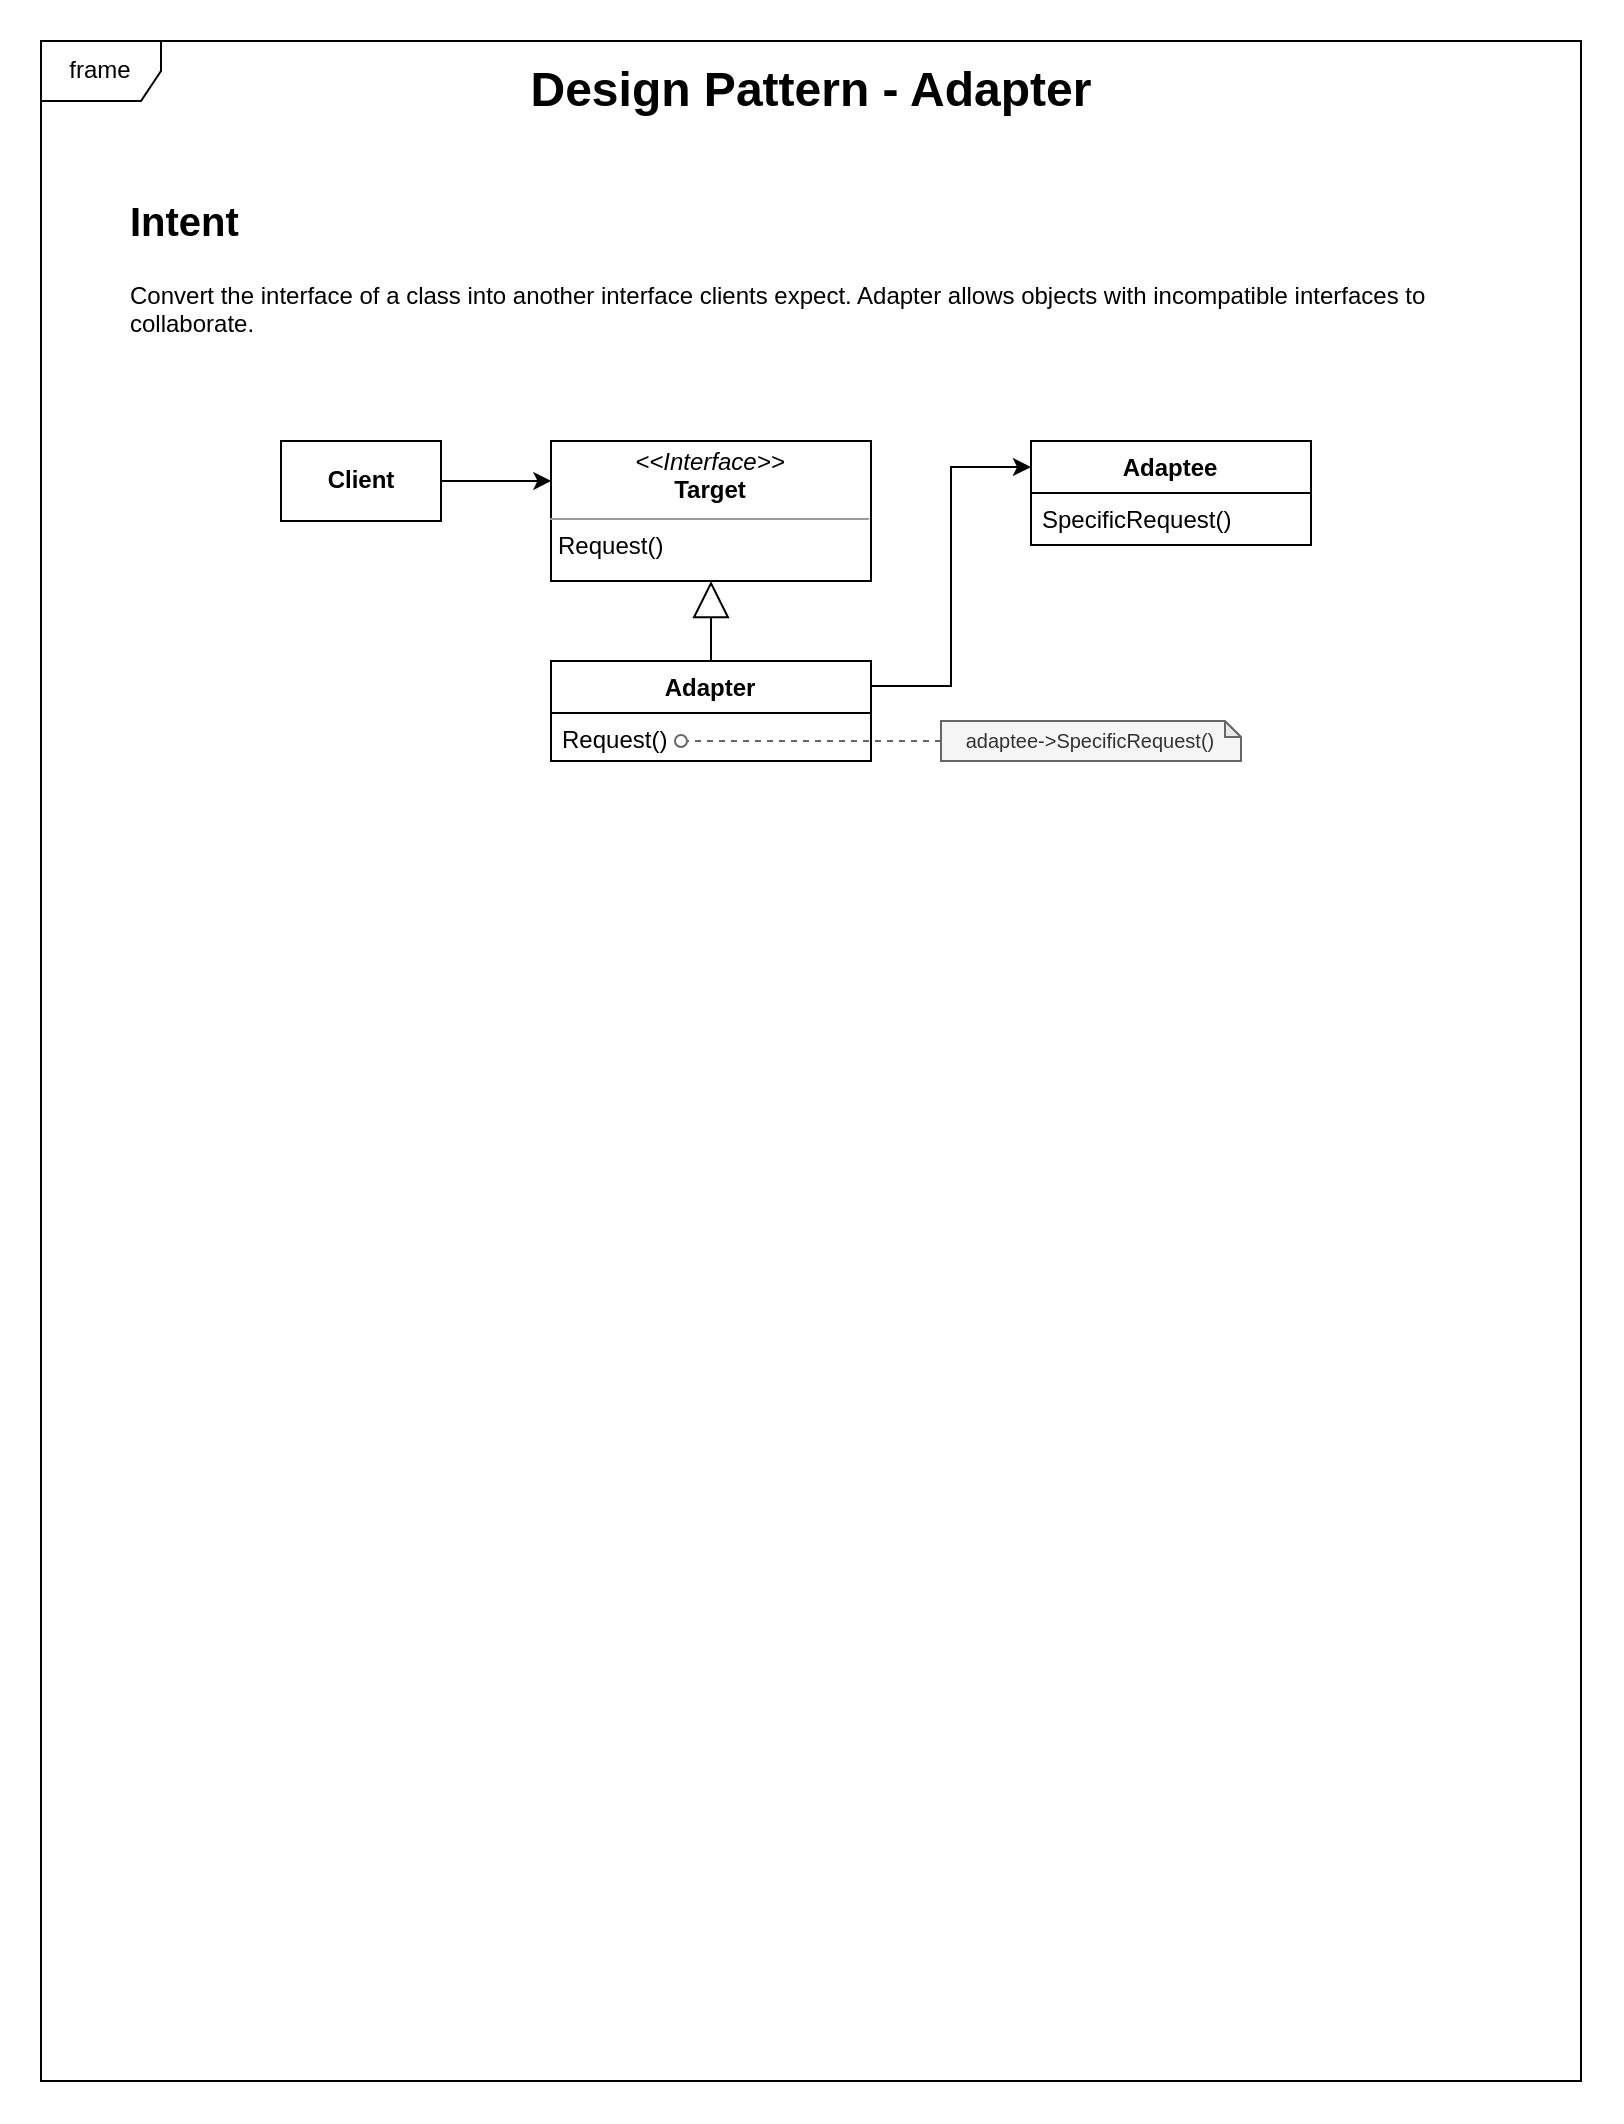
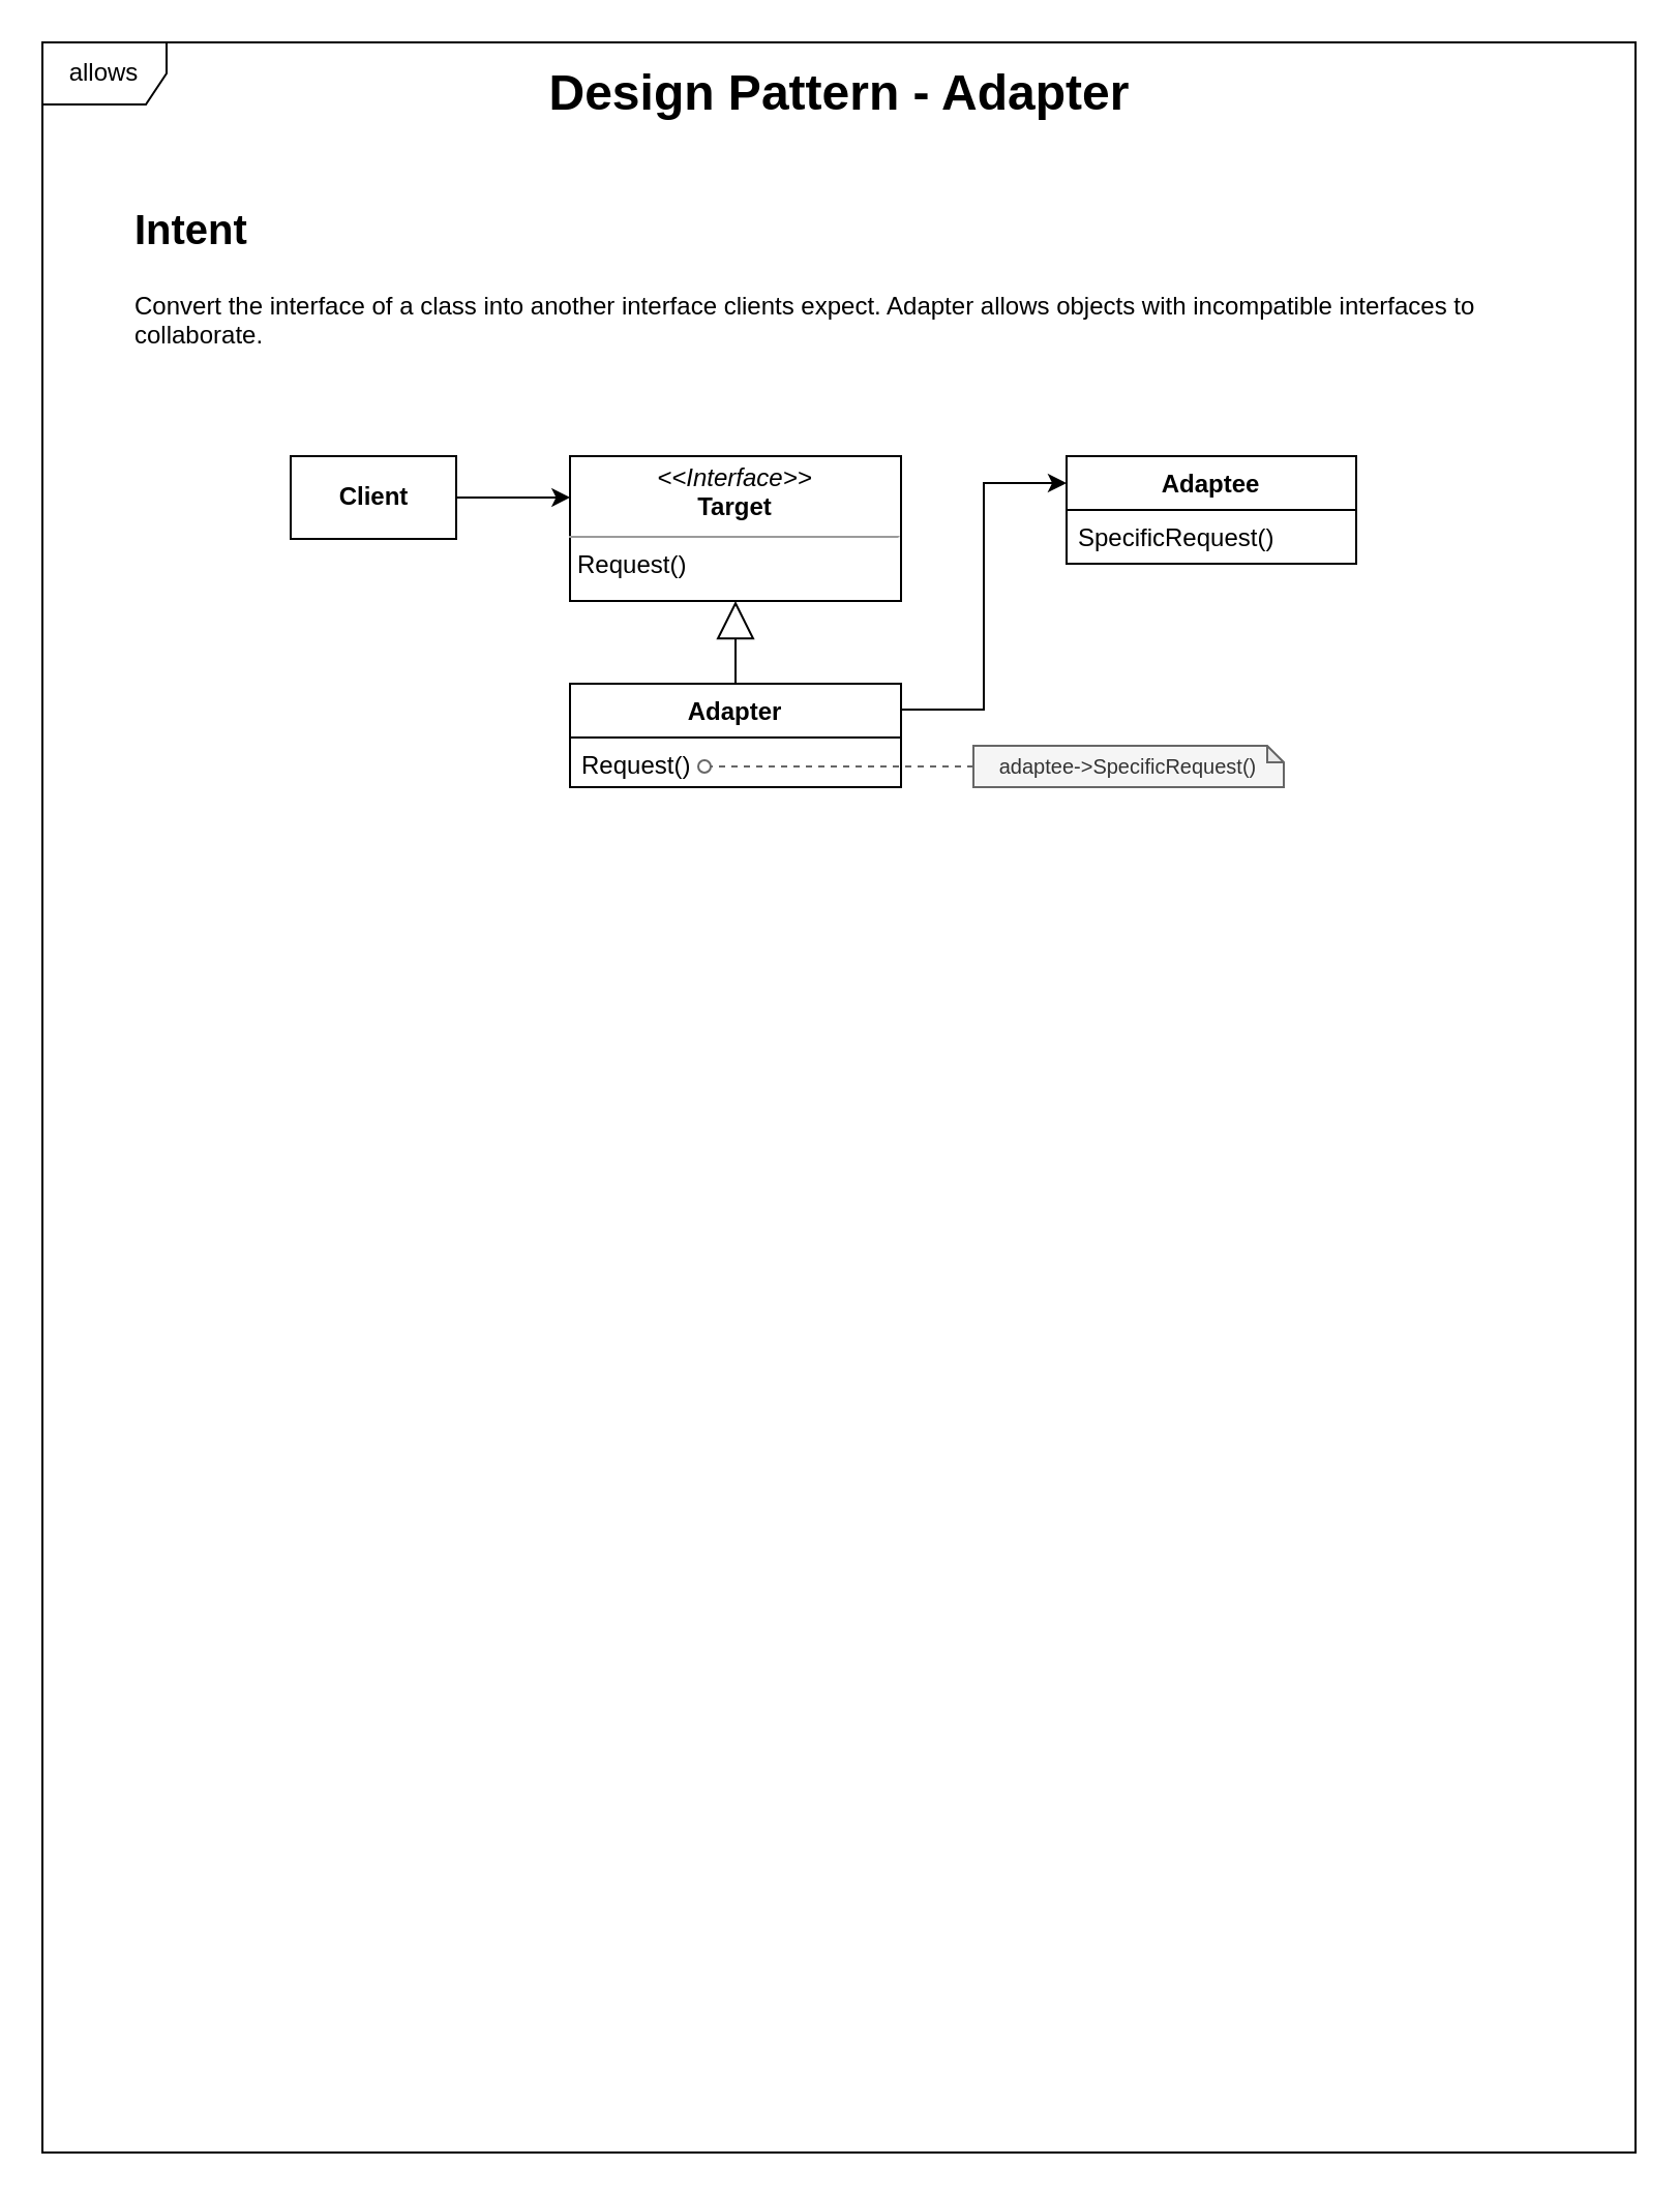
  <mxCell id="0" />
  <mxCell id="1" parent="0" />
  <mxCell id="2" value="&lt;p style=&quot;margin:0px;margin-top:4px;text-align:center;&quot;&gt;&lt;i&gt;&amp;lt;&amp;lt;Interface&amp;gt;&amp;gt;&lt;/i&gt;&lt;br&gt;&lt;b&gt;Target&lt;/b&gt;&lt;/p&gt;&lt;hr size=&quot;1&quot;&gt;&lt;p style=&quot;margin:0px;margin-left:4px;&quot;&gt;&lt;/p&gt;&lt;p style=&quot;margin:0px;margin-left:4px;&quot;&gt;Request()&lt;br&gt;&lt;/p&gt;" style="verticalAlign=top;align=left;overflow=fill;fontSize=12;fontFamily=Helvetica;html=1;" parent="1" vertex="1"><mxGeometry x="275" y="220" width="160" height="70" as="geometry" /></mxCell>
  <mxCell id="3" value="Adaptee" style="swimlane;fontStyle=1;childLayout=stackLayout;horizontal=1;startSize=26;fillColor=none;horizontalStack=0;resizeParent=1;resizeParentMax=0;resizeLast=0;collapsible=1;marginBottom=0;" parent="1" vertex="1"><mxGeometry x="515" y="220" width="140" height="52" as="geometry" /></mxCell>
  <mxCell id="4" value="SpecificRequest()" style="text;strokeColor=none;fillColor=none;align=left;verticalAlign=top;spacingLeft=4;spacingRight=4;overflow=hidden;rotatable=0;points=[[0,0.5],[1,0.5]];portConstraint=eastwest;" parent="3" vertex="1"><mxGeometry y="26" width="140" height="26" as="geometry" /></mxCell>
  <mxCell id="5" style="edgeStyle=orthogonalEdgeStyle;rounded=0;orthogonalLoop=1;jettySize=auto;html=1;exitX=1;exitY=0.25;exitDx=0;exitDy=0;entryX=0;entryY=0.25;entryDx=0;entryDy=0;" edge="1" parent="1" source="6" target="3"><mxGeometry relative="1" as="geometry" /></mxCell>
  <mxCell id="6" value="Adapter" style="swimlane;fontStyle=1;childLayout=stackLayout;horizontal=1;startSize=26;fillColor=none;horizontalStack=0;resizeParent=1;resizeParentMax=0;resizeLast=0;collapsible=1;marginBottom=0;" parent="1" vertex="1"><mxGeometry x="275" y="330" width="160" height="50" as="geometry" /></mxCell>
  <mxCell id="7" value="Request()" style="text;strokeColor=none;fillColor=none;align=left;verticalAlign=top;spacingLeft=4;spacingRight=4;overflow=hidden;rotatable=0;points=[[0,0.5],[1,0.5]];portConstraint=eastwest;" parent="6" vertex="1"><mxGeometry y="26" width="160" height="24" as="geometry" /></mxCell>
  <mxCell id="8" value="" style="endArrow=block;endSize=16;endFill=0;html=1;rounded=0;strokeColor=default;entryX=0.5;entryY=1;entryDx=0;entryDy=0;exitX=0.5;exitY=0;exitDx=0;exitDy=0;" parent="1" source="6" target="2" edge="1"><mxGeometry x="0.579" y="-31" width="160" relative="1" as="geometry"><mxPoint x="490" y="380" as="sourcePoint" /><mxPoint x="650" y="380" as="targetPoint" /><Array as="points"><mxPoint x="355" y="330" /></Array><mxPoint x="1" as="offset" /></mxGeometry></mxCell>
  <mxCell id="9" style="edgeStyle=orthogonalEdgeStyle;rounded=0;orthogonalLoop=1;jettySize=auto;html=1;exitX=1;exitY=0.5;exitDx=0;exitDy=0;entryX=0.001;entryY=0.285;entryDx=0;entryDy=0;entryPerimeter=0;" edge="1" parent="1" source="10" target="2"><mxGeometry relative="1" as="geometry"><Array as="points"><mxPoint x="250" y="240" /></Array></mxGeometry></mxCell>
  <mxCell id="10" value="&lt;b&gt;Client&lt;/b&gt;" style="html=1;" parent="1" vertex="1"><mxGeometry x="140" y="220" width="80" height="40" as="geometry" /></mxCell>
  <mxCell id="11" value="&lt;b style=&quot;&quot;&gt;&lt;font style=&quot;font-size: 24px;&quot;&gt;Design Pattern - Adapter&lt;/font&gt;&lt;/b&gt;" style="text;html=1;align=center;verticalAlign=middle;resizable=0;points=[];autosize=1;strokeColor=none;fillColor=none;fontSize=16;" parent="1" vertex="1"><mxGeometry x="255" y="30" width="300" height="30" as="geometry" /></mxCell>
  <mxCell id="12" value="&lt;h1&gt;&lt;font style=&quot;font-size: 20px;&quot;&gt;Intent&lt;/font&gt;&lt;/h1&gt;&lt;p&gt;Convert the interface of a class into another interface clients expect. Adapter allows objects with incompatible interfaces to collaborate.&lt;/p&gt;" style="text;html=1;strokeColor=none;fillColor=none;spacing=5;spacingTop=-20;whiteSpace=wrap;overflow=hidden;rounded=0;" parent="1" vertex="1"><mxGeometry x="60" y="90" width="690" height="80" as="geometry" /></mxCell>
  <mxCell id="13" value="adaptee-&amp;gt;SpecificRequest()" style="shape=note;whiteSpace=wrap;html=1;backgroundOutline=1;darkOpacity=0.05;size=8;fontSize=10;fillColor=#f5f5f5;fontColor=#333333;strokeColor=#666666;" vertex="1" parent="1"><mxGeometry x="470" y="360" width="150" height="20" as="geometry" /></mxCell>
  <mxCell id="14" style="rounded=0;orthogonalLoop=1;jettySize=auto;html=1;fontSize=10;endArrow=oval;endFill=0;dashed=1;fillColor=#f5f5f5;strokeColor=#666666;exitX=0;exitY=0.5;exitDx=0;exitDy=0;exitPerimeter=0;sketch=0;shadow=0;startArrow=none;startFill=0;" edge="1" parent="1" source="13"><mxGeometry relative="1" as="geometry"><mxPoint x="620" y="362" as="sourcePoint" /><mxPoint x="340" y="370" as="targetPoint" /></mxGeometry></mxCell>
- <mxCell id="15" value="frame" style="shape=umlFrame;whiteSpace=wrap;html=1;" vertex="1" parent="1"><mxGeometry x="20" y="20" width="770" height="1020" as="geometry" /></mxCell>
+ <mxCell id="15" value="allows" style="shape=umlFrame;whiteSpace=wrap;html=1;" vertex="1" parent="1"><mxGeometry x="20" y="20" width="770" height="1020" as="geometry" /></mxCell>
